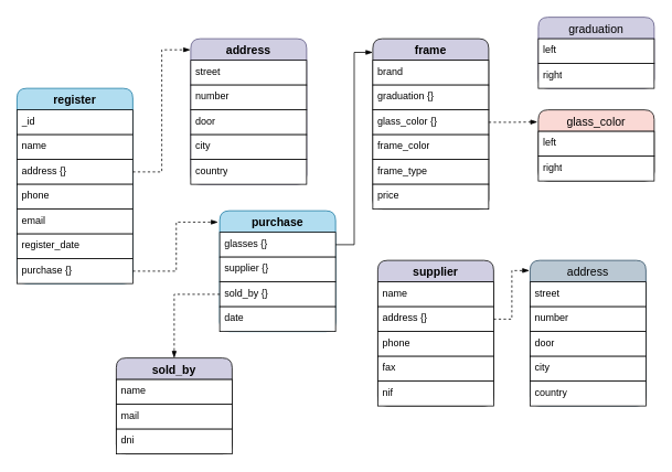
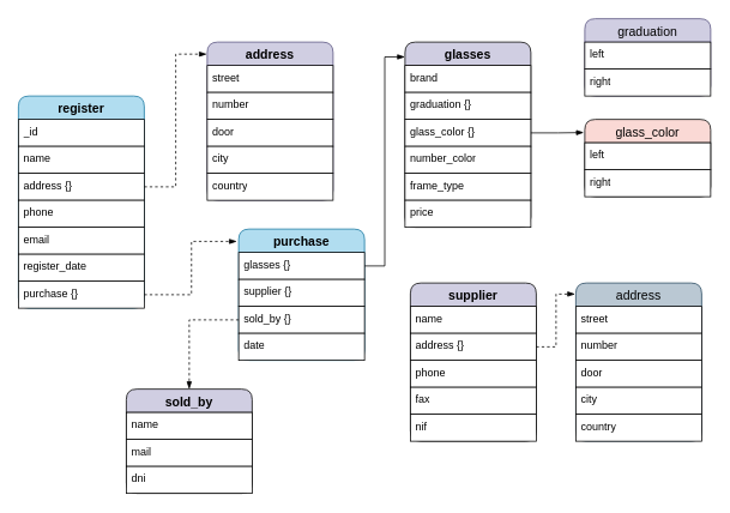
  <mxCell id="0" />
  <mxCell id="1" parent="0" />
  <mxCell id="2" value="register" style="swimlane;fontStyle=1;childLayout=stackLayout;horizontal=1;startSize=26;horizontalStack=0;resizeParent=1;resizeParentMax=0;resizeLast=0;collapsible=1;marginBottom=0;align=center;fontSize=14;fillColor=light-dark(#B1DDF0,#00D2FF);strokeColor=#10739e;rounded=1;fontColor=light-dark(#000000,#000000);" vertex="1" parent="1"><mxGeometry x="20" y="106" width="140" height="236" as="geometry"><mxRectangle x="60" width="60" height="30" as="alternateBounds" /></mxGeometry></mxCell>
  <mxCell id="3" value="_id&lt;span style=&quot;white-space: pre;&quot;&gt;&#09;&lt;/span&gt;&lt;span style=&quot;white-space: pre;&quot;&gt;&#09;&lt;/span&gt;&lt;span style=&quot;white-space: pre;&quot;&gt;&#09;&lt;/span&gt;&lt;span style=&quot;white-space: pre;&quot;&gt;&#09;&lt;/span&gt;&lt;span style=&quot;white-space: pre;&quot;&gt;&#09;&lt;/span&gt;" style="text;strokeColor=light-dark(#000000,#525166);fillColor=light-dark(#FFFFFF,#202020);spacingLeft=4;spacingRight=4;overflow=hidden;rotatable=0;points=[[0,0.5],[1,0.5]];portConstraint=eastwest;fontSize=12;whiteSpace=wrap;html=1;rounded=0;" vertex="1" parent="2"><mxGeometry y="26" width="140" height="30" as="geometry" /></mxCell>
  <mxCell id="4" value="name" style="text;strokeColor=light-dark(#000000,#525166);fillColor=light-dark(#FFFFFF,#202020);spacingLeft=4;spacingRight=4;overflow=hidden;rotatable=0;points=[[0,0.5],[1,0.5]];portConstraint=eastwest;fontSize=12;whiteSpace=wrap;html=1;rounded=0;" vertex="1" parent="2"><mxGeometry y="56" width="140" height="30" as="geometry" /></mxCell>
  <mxCell id="5" value="address {} " style="text;strokeColor=light-dark(#000000,#525166);fillColor=light-dark(#FFFFFF,#202020);spacingLeft=4;spacingRight=4;overflow=hidden;rotatable=0;points=[[0,0.5],[1,0.5]];portConstraint=eastwest;fontSize=12;whiteSpace=wrap;html=1;gradientColor=none;rounded=0;" vertex="1" parent="2"><mxGeometry y="86" width="140" height="30" as="geometry" /></mxCell>
  <mxCell id="6" value="phone" style="text;strokeColor=light-dark(#000000,#525166);fillColor=light-dark(#FFFFFF,#202020);spacingLeft=4;spacingRight=4;overflow=hidden;rotatable=0;points=[[0,0.5],[1,0.5]];portConstraint=eastwest;fontSize=12;whiteSpace=wrap;html=1;gradientColor=none;rounded=0;" vertex="1" parent="2"><mxGeometry y="116" width="140" height="30" as="geometry" /></mxCell>
  <mxCell id="7" value="email" style="text;strokeColor=light-dark(#000000,#525166);fillColor=light-dark(#FFFFFF,#202020);spacingLeft=4;spacingRight=4;overflow=hidden;rotatable=0;points=[[0,0.5],[1,0.5]];portConstraint=eastwest;fontSize=12;whiteSpace=wrap;html=1;gradientColor=none;rounded=0;" vertex="1" parent="2"><mxGeometry y="146" width="140" height="30" as="geometry" /></mxCell>
  <mxCell id="8" value="register_date" style="text;strokeColor=light-dark(#000000,#525166);fillColor=light-dark(#FFFFFF,#202020);spacingLeft=4;spacingRight=4;overflow=hidden;rotatable=0;points=[[0,0.5],[1,0.5]];portConstraint=eastwest;fontSize=12;whiteSpace=wrap;html=1;gradientColor=none;rounded=0;" vertex="1" parent="2"><mxGeometry y="176" width="140" height="30" as="geometry" /></mxCell>
  <mxCell id="9" value="purchase {}" style="text;strokeColor=light-dark(#000000,#525166);fillColor=light-dark(#FFFFFF,#202020);spacingLeft=4;spacingRight=4;overflow=hidden;rotatable=0;points=[[0,0.5],[1,0.5]];portConstraint=eastwest;fontSize=12;whiteSpace=wrap;html=1;gradientColor=none;rounded=0;" vertex="1" parent="2"><mxGeometry y="206" width="140" height="30" as="geometry" /></mxCell>
  <mxCell id="10" value="address" style="swimlane;fontStyle=1;childLayout=stackLayout;horizontal=1;startSize=26;horizontalStack=0;resizeParent=1;resizeParentMax=0;resizeLast=0;collapsible=1;marginBottom=0;align=center;fontSize=14;fillColor=light-dark(#D0CEE2,#173D4D);strokeColor=light-dark(#56517E,#2A566A);rounded=1;perimeterSpacing=0;" vertex="1" parent="1"><mxGeometry x="230" y="46" width="140" height="176" as="geometry"><mxRectangle x="60" width="60" height="30" as="alternateBounds" /></mxGeometry></mxCell>
  <mxCell id="11" value="street&lt;span style=&quot;white-space: pre;&quot;&gt;&#09;&lt;/span&gt;&lt;span style=&quot;white-space: pre;&quot;&gt;&#09;&lt;/span&gt;" style="text;strokeColor=light-dark(#000000,#2A566A);fillColor=light-dark(#FFFFFF,#202020);spacingLeft=4;spacingRight=4;overflow=hidden;rotatable=0;points=[[0,0.5],[1,0.5]];portConstraint=eastwest;fontSize=12;whiteSpace=wrap;html=1;rounded=0;" vertex="1" parent="10"><mxGeometry y="26" width="140" height="30" as="geometry" /></mxCell>
  <mxCell id="12" value="number" style="text;strokeColor=light-dark(#000000,#2A566A);fillColor=light-dark(#FFFFFF,#202020);spacingLeft=4;spacingRight=4;overflow=hidden;rotatable=0;points=[[0,0.5],[1,0.5]];portConstraint=eastwest;fontSize=12;whiteSpace=wrap;html=1;rounded=0;" vertex="1" parent="10"><mxGeometry y="56" width="140" height="30" as="geometry" /></mxCell>
  <mxCell id="13" value="door" style="text;strokeColor=light-dark(#000000,#2A566A);fillColor=light-dark(#FFFFFF,#202020);spacingLeft=4;spacingRight=4;overflow=hidden;rotatable=0;points=[[0,0.5],[1,0.5]];portConstraint=eastwest;fontSize=12;whiteSpace=wrap;html=1;gradientColor=none;rounded=0;" vertex="1" parent="10"><mxGeometry y="86" width="140" height="30" as="geometry" /></mxCell>
  <mxCell id="14" value="city&lt;span style=&quot;white-space: pre;&quot;&gt;&#09;&lt;/span&gt;" style="text;strokeColor=light-dark(#000000,#2A566A);fillColor=light-dark(#FFFFFF,#202020);spacingLeft=4;spacingRight=4;overflow=hidden;rotatable=0;points=[[0,0.5],[1,0.5]];portConstraint=eastwest;fontSize=12;whiteSpace=wrap;html=1;gradientColor=none;rounded=0;" vertex="1" parent="10"><mxGeometry y="116" width="140" height="30" as="geometry" /></mxCell>
  <mxCell id="15" value="country" style="text;strokeColor=light-dark(#000000,#2A566A);fillColor=light-dark(#FFFFFF,#202020);spacingLeft=4;spacingRight=4;overflow=hidden;rotatable=0;points=[[0,0.5],[1,0.5]];portConstraint=eastwest;fontSize=12;whiteSpace=wrap;html=1;gradientColor=none;rounded=0;" vertex="1" parent="10"><mxGeometry y="146" width="140" height="30" as="geometry" /></mxCell>
  <mxCell id="16" value="purchase" style="swimlane;fontStyle=1;childLayout=stackLayout;horizontal=1;startSize=26;horizontalStack=0;resizeParent=1;resizeParentMax=0;resizeLast=0;collapsible=1;marginBottom=0;align=center;fontSize=14;rounded=1;perimeterSpacing=0;fillColor=#b1ddf0;strokeColor=light-dark(#10739E,#2A566A);" vertex="1" parent="1"><mxGeometry x="265" y="254" width="140" height="146" as="geometry"><mxRectangle x="60" width="60" height="30" as="alternateBounds" /></mxGeometry></mxCell>
  <mxCell id="17" value="glasses {}" style="text;strokeColor=light-dark(#000000,#2A566A);fillColor=light-dark(#FFFFFF,#202020);spacingLeft=4;spacingRight=4;overflow=hidden;rotatable=0;points=[[0,0.5],[1,0.5]];portConstraint=eastwest;fontSize=12;whiteSpace=wrap;html=1;rounded=0;" vertex="1" parent="16"><mxGeometry y="26" width="140" height="30" as="geometry" /></mxCell>
  <mxCell id="18" value="supplier {}" style="text;strokeColor=light-dark(#000000,#2A566A);fillColor=light-dark(#FFFFFF,#202020);spacingLeft=4;spacingRight=4;overflow=hidden;rotatable=0;points=[[0,0.5],[1,0.5]];portConstraint=eastwest;fontSize=12;whiteSpace=wrap;html=1;rounded=0;" vertex="1" parent="16"><mxGeometry y="56" width="140" height="30" as="geometry" /></mxCell>
  <mxCell id="19" value="sold_by {}" style="text;strokeColor=light-dark(#000000,#2A566A);fillColor=light-dark(#FFFFFF,#202020);spacingLeft=4;spacingRight=4;overflow=hidden;rotatable=0;points=[[0,0.5],[1,0.5]];portConstraint=eastwest;fontSize=12;whiteSpace=wrap;html=1;rounded=0;" vertex="1" parent="16"><mxGeometry y="86" width="140" height="30" as="geometry" /></mxCell>
  <mxCell id="20" value="date" style="text;strokeColor=light-dark(#000000,#2A566A);fillColor=light-dark(#FFFFFF,#202020);spacingLeft=4;spacingRight=4;overflow=hidden;rotatable=0;points=[[0,0.5],[1,0.5]];portConstraint=eastwest;fontSize=12;whiteSpace=wrap;html=1;rounded=0;" vertex="1" parent="16"><mxGeometry y="116" width="140" height="30" as="geometry" /></mxCell>
- <mxCell id="21" value="frame" style="swimlane;fontStyle=1;childLayout=stackLayout;horizontal=1;startSize=26;horizontalStack=0;resizeParent=1;resizeParentMax=0;resizeLast=0;collapsible=1;marginBottom=0;align=center;fontSize=14;rounded=1;perimeterSpacing=0;fillColor=light-dark(#D0CEE2,#625784);strokeColor=light-dark(#000000,#393951);" vertex="1" parent="1"><mxGeometry x="450" y="46" width="140" height="206" as="geometry"><mxRectangle x="60" width="60" height="30" as="alternateBounds" /></mxGeometry></mxCell>
+ <mxCell id="21" value="glasses" style="swimlane;fontStyle=1;childLayout=stackLayout;horizontal=1;startSize=26;horizontalStack=0;resizeParent=1;resizeParentMax=0;resizeLast=0;collapsible=1;marginBottom=0;align=center;fontSize=14;rounded=1;perimeterSpacing=0;fillColor=light-dark(#D0CEE2,#625784);strokeColor=light-dark(#000000,#393951);" vertex="1" parent="1"><mxGeometry x="450" y="46" width="140" height="206" as="geometry"><mxRectangle x="60" width="60" height="30" as="alternateBounds" /></mxGeometry></mxCell>
  <mxCell id="22" value="brand" style="text;strokeColor=light-dark(#000000,#393951);fillColor=light-dark(#FFFFFF,#202020);spacingLeft=4;spacingRight=4;overflow=hidden;rotatable=0;points=[[0,0.5],[1,0.5]];portConstraint=eastwest;fontSize=12;whiteSpace=wrap;html=1;rounded=0;" vertex="1" parent="21"><mxGeometry y="26" width="140" height="30" as="geometry" /></mxCell>
  <mxCell id="23" value="graduation {}" style="text;strokeColor=light-dark(#000000,#393951);fillColor=light-dark(#FFFFFF,#202020);spacingLeft=4;spacingRight=4;overflow=hidden;rotatable=0;points=[[0,0.5],[1,0.5]];portConstraint=eastwest;fontSize=12;whiteSpace=wrap;html=1;rounded=0;" vertex="1" parent="21"><mxGeometry y="56" width="140" height="30" as="geometry" /></mxCell>
  <mxCell id="24" value="glass_color {}" style="text;strokeColor=light-dark(#000000,#393951);fillColor=light-dark(#FFFFFF,#202020);spacingLeft=4;spacingRight=4;overflow=hidden;rotatable=0;points=[[0,0.5],[1,0.5]];portConstraint=eastwest;fontSize=12;whiteSpace=wrap;html=1;rounded=0;" vertex="1" parent="21"><mxGeometry y="86" width="140" height="30" as="geometry" /></mxCell>
- <mxCell id="25" value="frame_color" style="text;strokeColor=light-dark(#000000,#393951);fillColor=light-dark(#FFFFFF,#202020);spacingLeft=4;spacingRight=4;overflow=hidden;rotatable=0;points=[[0,0.5],[1,0.5]];portConstraint=eastwest;fontSize=12;whiteSpace=wrap;html=1;rounded=0;" vertex="1" parent="21"><mxGeometry y="116" width="140" height="30" as="geometry" /></mxCell>
+ <mxCell id="25" value="number_color" style="text;strokeColor=light-dark(#000000,#393951);fillColor=light-dark(#FFFFFF,#202020);spacingLeft=4;spacingRight=4;overflow=hidden;rotatable=0;points=[[0,0.5],[1,0.5]];portConstraint=eastwest;fontSize=12;whiteSpace=wrap;html=1;rounded=0;" vertex="1" parent="21"><mxGeometry y="116" width="140" height="30" as="geometry" /></mxCell>
  <mxCell id="26" value="frame_type" style="text;strokeColor=light-dark(#000000,#393951);fillColor=light-dark(#FFFFFF,#202020);spacingLeft=4;spacingRight=4;overflow=hidden;rotatable=0;points=[[0,0.5],[1,0.5]];portConstraint=eastwest;fontSize=12;whiteSpace=wrap;html=1;rounded=0;" vertex="1" parent="21"><mxGeometry y="146" width="140" height="30" as="geometry" /></mxCell>
  <mxCell id="27" value="price" style="text;strokeColor=light-dark(#000000,#393951);fillColor=light-dark(#FFFFFF,#202020);spacingLeft=4;spacingRight=4;overflow=hidden;rotatable=0;points=[[0,0.5],[1,0.5]];portConstraint=eastwest;fontSize=12;whiteSpace=wrap;html=1;rounded=0;" vertex="1" parent="21"><mxGeometry y="176" width="140" height="30" as="geometry" /></mxCell>
  <mxCell id="28" value="graduation" style="swimlane;fontStyle=0;childLayout=stackLayout;horizontal=1;startSize=26;horizontalStack=0;resizeParent=1;resizeParentMax=0;resizeLast=0;collapsible=1;marginBottom=0;align=center;fontSize=14;rounded=1;perimeterSpacing=0;fillColor=light-dark(#D0CEE2,#2E2C43);strokeColor=light-dark(#56517E,#434153);" vertex="1" parent="1"><mxGeometry x="650" y="20" width="140" height="86" as="geometry"><mxRectangle x="60" width="60" height="30" as="alternateBounds" /></mxGeometry></mxCell>
  <mxCell id="29" value="left" style="text;strokeColor=light-dark(#000000,#434153);fillColor=light-dark(#FFFFFF,#202020);spacingLeft=4;spacingRight=4;overflow=hidden;rotatable=0;points=[[0,0.5],[1,0.5]];portConstraint=eastwest;fontSize=12;whiteSpace=wrap;html=1;rounded=0;" vertex="1" parent="28"><mxGeometry y="26" width="140" height="30" as="geometry" /></mxCell>
  <mxCell id="30" value="right" style="text;strokeColor=light-dark(#000000,#434153);fillColor=light-dark(#FFFFFF,#202020);spacingLeft=4;spacingRight=4;overflow=hidden;rotatable=0;points=[[0,0.5],[1,0.5]];portConstraint=eastwest;fontSize=12;whiteSpace=wrap;html=1;rounded=0;" vertex="1" parent="28"><mxGeometry y="56" width="140" height="30" as="geometry" /></mxCell>
  <mxCell id="31" value="glass_color" style="swimlane;fontStyle=0;childLayout=stackLayout;horizontal=1;startSize=26;horizontalStack=0;resizeParent=1;resizeParentMax=0;resizeLast=0;collapsible=1;marginBottom=0;align=center;fontSize=14;rounded=1;perimeterSpacing=0;fillColor=light-dark(#FAD9D5,#2E2C43);strokeColor=light-dark(#000000,#434153);" vertex="1" parent="1"><mxGeometry x="650" y="132" width="140" height="86" as="geometry"><mxRectangle x="60" width="60" height="30" as="alternateBounds" /></mxGeometry></mxCell>
  <mxCell id="32" value="left" style="text;strokeColor=light-dark(#000000,#434153);fillColor=light-dark(#FFFFFF,#202020);spacingLeft=4;spacingRight=4;overflow=hidden;rotatable=0;points=[[0,0.5],[1,0.5]];portConstraint=eastwest;fontSize=12;whiteSpace=wrap;html=1;rounded=0;" vertex="1" parent="31"><mxGeometry y="26" width="140" height="30" as="geometry" /></mxCell>
  <mxCell id="33" value="right" style="text;strokeColor=light-dark(#000000,#434153);fillColor=light-dark(#FFFFFF,#202020);spacingLeft=4;spacingRight=4;overflow=hidden;rotatable=0;points=[[0,0.5],[1,0.5]];portConstraint=eastwest;fontSize=12;whiteSpace=wrap;html=1;rounded=0;" vertex="1" parent="31"><mxGeometry y="56" width="140" height="30" as="geometry" /></mxCell>
  <mxCell id="34" value="supplier" style="swimlane;fontStyle=1;childLayout=stackLayout;horizontal=1;startSize=26;horizontalStack=0;resizeParent=1;resizeParentMax=0;resizeLast=0;collapsible=1;marginBottom=0;align=center;fontSize=14;rounded=1;perimeterSpacing=0;fillColor=light-dark(#D0CEE2,#625784);strokeColor=light-dark(#000000,#393951);" vertex="1" parent="1"><mxGeometry x="456" y="314" width="140" height="176" as="geometry"><mxRectangle x="60" width="60" height="30" as="alternateBounds" /></mxGeometry></mxCell>
  <mxCell id="35" value="name" style="text;strokeColor=light-dark(#000000,#393951);fillColor=light-dark(#FFFFFF,#202020);spacingLeft=4;spacingRight=4;overflow=hidden;rotatable=0;points=[[0,0.5],[1,0.5]];portConstraint=eastwest;fontSize=12;whiteSpace=wrap;html=1;rounded=0;" vertex="1" parent="34"><mxGeometry y="26" width="140" height="30" as="geometry" /></mxCell>
  <mxCell id="36" value="address {}" style="text;strokeColor=light-dark(#000000,#393951);fillColor=light-dark(#FFFFFF,#202020);spacingLeft=4;spacingRight=4;overflow=hidden;rotatable=0;points=[[0,0.5],[1,0.5]];portConstraint=eastwest;fontSize=12;whiteSpace=wrap;html=1;rounded=0;" vertex="1" parent="34"><mxGeometry y="56" width="140" height="30" as="geometry" /></mxCell>
  <mxCell id="37" value="&lt;div&gt;phone&lt;span style=&quot;white-space: pre;&quot;&gt;&#09;&lt;/span&gt;&lt;/div&gt;&lt;div&gt;&lt;br/&gt;&lt;/div&gt;" style="text;strokeColor=light-dark(#000000,#393951);fillColor=light-dark(#FFFFFF,#202020);spacingLeft=4;spacingRight=4;overflow=hidden;rotatable=0;points=[[0,0.5],[1,0.5]];portConstraint=eastwest;fontSize=12;whiteSpace=wrap;html=1;rounded=0;" vertex="1" parent="34"><mxGeometry y="86" width="140" height="30" as="geometry" /></mxCell>
  <mxCell id="38" value="fax" style="text;strokeColor=light-dark(#000000,#393951);fillColor=light-dark(#FFFFFF,#202020);spacingLeft=4;spacingRight=4;overflow=hidden;rotatable=0;points=[[0,0.5],[1,0.5]];portConstraint=eastwest;fontSize=12;whiteSpace=wrap;html=1;rounded=0;" vertex="1" parent="34"><mxGeometry y="116" width="140" height="30" as="geometry" /></mxCell>
  <mxCell id="39" value="nif" style="text;strokeColor=light-dark(#000000,#393951);fillColor=light-dark(#FFFFFF,#202020);spacingLeft=4;spacingRight=4;overflow=hidden;rotatable=0;points=[[0,0.5],[1,0.5]];portConstraint=eastwest;fontSize=12;whiteSpace=wrap;html=1;rounded=0;" vertex="1" parent="34"><mxGeometry y="146" width="140" height="30" as="geometry" /></mxCell>
  <mxCell id="40" value="address" style="swimlane;fontStyle=0;childLayout=stackLayout;horizontal=1;startSize=26;horizontalStack=0;resizeParent=1;resizeParentMax=0;resizeLast=0;collapsible=1;marginBottom=0;align=center;fontSize=14;fillColor=#bac8d3;strokeColor=light-dark(#23445D,#39454E);rounded=1;perimeterSpacing=0;" vertex="1" parent="1"><mxGeometry x="640" y="314" width="140" height="176" as="geometry"><mxRectangle x="60" width="60" height="30" as="alternateBounds" /></mxGeometry></mxCell>
  <mxCell id="41" value="street&lt;span style=&quot;white-space: pre;&quot;&gt;&#09;&lt;/span&gt;&lt;span style=&quot;white-space: pre;&quot;&gt;&#09;&lt;/span&gt;" style="text;strokeColor=light-dark(#000000,#39454E);fillColor=light-dark(#FFFFFF,#202020);spacingLeft=4;spacingRight=4;overflow=hidden;rotatable=0;points=[[0,0.5],[1,0.5]];portConstraint=eastwest;fontSize=12;whiteSpace=wrap;html=1;rounded=0;" vertex="1" parent="40"><mxGeometry y="26" width="140" height="30" as="geometry" /></mxCell>
  <mxCell id="42" value="number" style="text;strokeColor=light-dark(#000000,#39454E);fillColor=light-dark(#FFFFFF,#202020);spacingLeft=4;spacingRight=4;overflow=hidden;rotatable=0;points=[[0,0.5],[1,0.5]];portConstraint=eastwest;fontSize=12;whiteSpace=wrap;html=1;rounded=0;" vertex="1" parent="40"><mxGeometry y="56" width="140" height="30" as="geometry" /></mxCell>
  <mxCell id="43" value="door" style="text;strokeColor=light-dark(#000000,#39454E);fillColor=light-dark(#FFFFFF,#202020);spacingLeft=4;spacingRight=4;overflow=hidden;rotatable=0;points=[[0,0.5],[1,0.5]];portConstraint=eastwest;fontSize=12;whiteSpace=wrap;html=1;gradientColor=none;rounded=0;" vertex="1" parent="40"><mxGeometry y="86" width="140" height="30" as="geometry" /></mxCell>
  <mxCell id="44" value="city&lt;span style=&quot;white-space: pre;&quot;&gt;&#09;&lt;/span&gt;" style="text;strokeColor=light-dark(#000000,#39454E);fillColor=light-dark(#FFFFFF,#202020);spacingLeft=4;spacingRight=4;overflow=hidden;rotatable=0;points=[[0,0.5],[1,0.5]];portConstraint=eastwest;fontSize=12;whiteSpace=wrap;html=1;gradientColor=none;rounded=0;" vertex="1" parent="40"><mxGeometry y="116" width="140" height="30" as="geometry" /></mxCell>
  <mxCell id="45" value="country" style="text;strokeColor=light-dark(#000000,#39454E);fillColor=light-dark(#FFFFFF,#202020);spacingLeft=4;spacingRight=4;overflow=hidden;rotatable=0;points=[[0,0.5],[1,0.5]];portConstraint=eastwest;fontSize=12;whiteSpace=wrap;html=1;gradientColor=none;rounded=0;" vertex="1" parent="40"><mxGeometry y="146" width="140" height="30" as="geometry" /></mxCell>
  <mxCell id="46" value="sold_by" style="swimlane;fontStyle=1;childLayout=stackLayout;horizontal=1;startSize=26;horizontalStack=0;resizeParent=1;resizeParentMax=0;resizeLast=0;collapsible=1;marginBottom=0;align=center;fontSize=14;rounded=1;perimeterSpacing=0;fillColor=light-dark(#D0CEE2,#625784);strokeColor=light-dark(#000000,#393951);" vertex="1" parent="1"><mxGeometry x="140" y="432" width="140" height="116" as="geometry"><mxRectangle x="60" width="60" height="30" as="alternateBounds" /></mxGeometry></mxCell>
  <mxCell id="47" value="name" style="text;strokeColor=light-dark(#000000,#393951);fillColor=light-dark(#FFFFFF,#202020);spacingLeft=4;spacingRight=4;overflow=hidden;rotatable=0;points=[[0,0.5],[1,0.5]];portConstraint=eastwest;fontSize=12;whiteSpace=wrap;html=1;rounded=0;" vertex="1" parent="46"><mxGeometry y="26" width="140" height="30" as="geometry" /></mxCell>
  <mxCell id="48" value="mail&lt;span style=&quot;white-space: pre;&quot;&gt;&#09;&lt;/span&gt;&lt;span style=&quot;white-space: pre;&quot;&gt;&#09;&lt;/span&gt;" style="text;strokeColor=light-dark(#000000,#393951);fillColor=light-dark(#FFFFFF,#202020);spacingLeft=4;spacingRight=4;overflow=hidden;rotatable=0;points=[[0,0.5],[1,0.5]];portConstraint=eastwest;fontSize=12;whiteSpace=wrap;html=1;rounded=0;" vertex="1" parent="46"><mxGeometry y="56" width="140" height="30" as="geometry" /></mxCell>
  <mxCell id="49" value="dni" style="text;strokeColor=light-dark(#000000,#393951);fillColor=light-dark(#FFFFFF,#202020);spacingLeft=4;spacingRight=4;overflow=hidden;rotatable=0;points=[[0,0.5],[1,0.5]];portConstraint=eastwest;fontSize=12;whiteSpace=wrap;html=1;rounded=0;" vertex="1" parent="46"><mxGeometry y="86" width="140" height="30" as="geometry" /></mxCell>
  <mxCell id="50" style="edgeStyle=orthogonalEdgeStyle;rounded=0;orthogonalLoop=1;jettySize=auto;html=1;exitX=1;exitY=0.5;exitDx=0;exitDy=0;entryX=-0.001;entryY=0.08;entryDx=0;entryDy=0;entryPerimeter=0;dashed=0;endArrow=blockThin;endFill=1;shadow=0;flowAnimation=0;strokeColor=light-dark(#000000,#7D8599);" edge="1" parent="1" source="17" target="21"><mxGeometry relative="1" as="geometry"><mxPoint x="400" y="40" as="targetPoint" /></mxGeometry></mxCell>
  <mxCell id="51" style="rounded=0;orthogonalLoop=1;jettySize=auto;html=1;dashed=1;strokeColor=light-dark(#000000,#7D8599);align=center;verticalAlign=middle;fontFamily=Helvetica;fontSize=11;fontColor=default;labelBackgroundColor=default;endArrow=blockThin;endFill=1;shadow=0;flowAnimation=0;exitX=0;exitY=0.5;exitDx=0;exitDy=0;edgeStyle=orthogonalEdgeStyle;" edge="1" parent="1" source="19" target="46"><mxGeometry relative="1" as="geometry"><mxPoint x="210" y="351" as="sourcePoint" /><mxPoint x="410" y="480" as="targetPoint" /></mxGeometry></mxCell>
- <mxCell id="52" style="edgeStyle=orthogonalEdgeStyle;rounded=0;orthogonalLoop=1;jettySize=auto;html=1;exitX=1;exitY=0.5;exitDx=0;exitDy=0;entryX=-0.008;entryY=0.17;entryDx=0;entryDy=0;entryPerimeter=0;dashed=1;strokeColor=light-dark(#000000,#7D8599);align=center;verticalAlign=middle;fontFamily=Helvetica;fontSize=11;fontColor=default;labelBackgroundColor=default;endArrow=blockThin;endFill=1;shadow=0;flowAnimation=0;" edge="1" parent="1" source="24" target="31"><mxGeometry relative="1" as="geometry" /></mxCell>
+ <mxCell id="52" style="edgeStyle=orthogonalEdgeStyle;rounded=0;orthogonalLoop=1;jettySize=auto;html=1;exitX=1;exitY=0.5;exitDx=0;exitDy=0;entryX=-0.008;entryY=0.17;entryDx=0;entryDy=0;entryPerimeter=0;dashed=0;strokeColor=light-dark(#000000,#7D8599);align=center;verticalAlign=middle;fontFamily=Helvetica;fontSize=11;fontColor=default;labelBackgroundColor=default;endArrow=blockThin;endFill=1;shadow=0;flowAnimation=0;" edge="1" parent="1" source="24" target="31"><mxGeometry relative="1" as="geometry" /></mxCell>
  <mxCell id="53" style="edgeStyle=orthogonalEdgeStyle;rounded=0;orthogonalLoop=1;jettySize=auto;html=1;exitX=1;exitY=0.5;exitDx=0;exitDy=0;entryX=-0.006;entryY=0.07;entryDx=0;entryDy=0;entryPerimeter=0;shadow=0;dashed=1;strokeColor=light-dark(#000000,#7D8599);align=center;verticalAlign=middle;fontFamily=Helvetica;fontSize=11;fontColor=default;labelBackgroundColor=default;endArrow=blockThin;endFill=1;flowAnimation=0;" edge="1" parent="1" source="36" target="40"><mxGeometry relative="1" as="geometry" /></mxCell>
  <mxCell id="54" style="edgeStyle=orthogonalEdgeStyle;shape=connector;rounded=0;orthogonalLoop=1;jettySize=auto;html=1;exitX=1;exitY=0.5;exitDx=0;exitDy=0;entryX=-0.004;entryY=0.076;entryDx=0;entryDy=0;entryPerimeter=0;shadow=0;dashed=1;strokeColor=light-dark(#000000,#7D8599);align=center;verticalAlign=middle;fontFamily=Helvetica;fontSize=11;fontColor=default;labelBackgroundColor=default;endArrow=blockThin;endFill=1;flowAnimation=0;" edge="1" parent="1" source="5" target="10"><mxGeometry relative="1" as="geometry" /></mxCell>
  <mxCell id="55" style="edgeStyle=orthogonalEdgeStyle;shape=connector;rounded=0;orthogonalLoop=1;jettySize=auto;html=1;exitX=1;exitY=0.5;exitDx=0;exitDy=0;entryX=-0.015;entryY=0.094;entryDx=0;entryDy=0;entryPerimeter=0;shadow=0;dashed=1;strokeColor=light-dark(#000000,#7D8599);align=center;verticalAlign=middle;fontFamily=Helvetica;fontSize=11;fontColor=default;labelBackgroundColor=default;endArrow=blockThin;endFill=1;flowAnimation=0;" edge="1" parent="1" source="9" target="16"><mxGeometry relative="1" as="geometry" /></mxCell>
